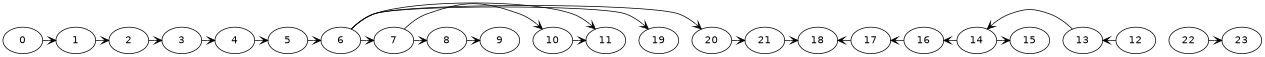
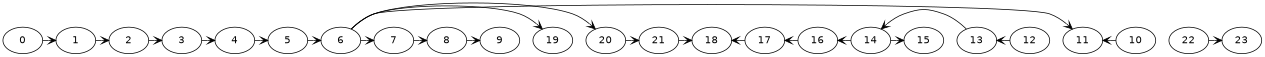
  digraph {
    fontname="DejaVu Sans"
    node [fontname="DejaVu Sans"]
    edge [arrowhead=vee arrowsize=1 constraint=false fontname="DejaVu Sans"]
    n1 [label=0]
    n2 [label=1]
    n3 [label=2]
    n4 [label=3]
    n5 [label=4]
    n6 [label=5]
    n7 [label=6]
    n8 [label=7]
    n9 [label=19]
    n10 [label=20]
    n11 [label=11]
    n12 [label=8]
    n13 [label=10]
    n14 [label=12]
    n15 [label=13]
    n16 [label=21]
    n17 [label=9]
    n18 [label=14]
    n19 [label=15]
    n20 [label=16]
    n21 [label=17]
    n22 [label=18]
    n23 [label=22]
    n24 [label=23]
    n1 -> n2
    n2 -> n3
    n3 -> n4
    n4 -> n5
    n5 -> n6
    n6 -> n7
    n7 -> n8
    n7 -> n9
    n7 -> n10
    n7 -> n11
    n8 -> n12
-   n8 -> n13
    n10 -> n16
    n12 -> n17
    n13 -> n11
    n14 -> n15
    n15 -> n18
    n16 -> n22
    n18 -> n19
    n18 -> n20
    n20 -> n21
    n21 -> n22
    n23 -> n24
  }
